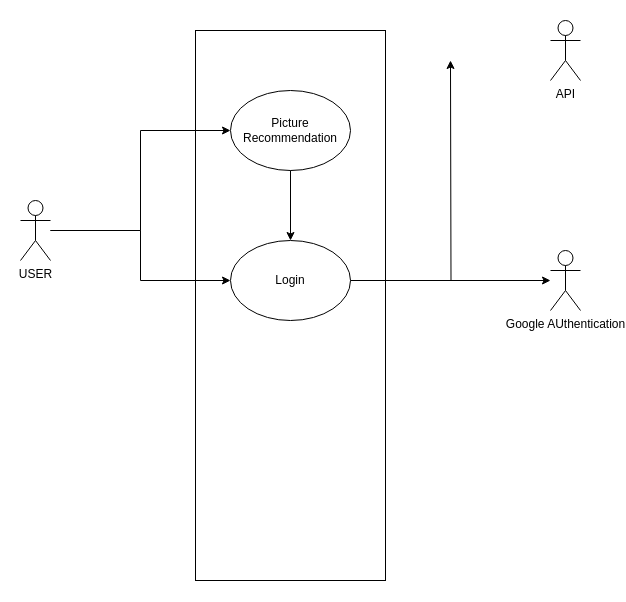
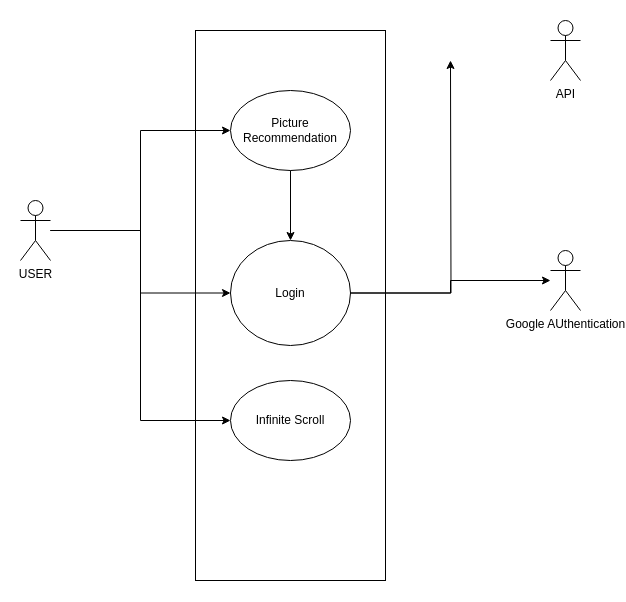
  <mxCell id="0" />
  <mxCell id="1" parent="0" />
  <mxCell id="2" value="" style="rounded=0;whiteSpace=wrap;html=1;" vertex="1" parent="1"><mxGeometry x="195" y="30" width="190" height="550" as="geometry" /></mxCell>
  <mxCell id="3" style="edgeStyle=orthogonalEdgeStyle;rounded=0;orthogonalLoop=1;jettySize=auto;html=1;entryX=0;entryY=0.5;entryDx=0;entryDy=0;" edge="1" parent="1" source="6" target="7"><mxGeometry relative="1" as="geometry"><Array as="points"><mxPoint x="140" y="230" /><mxPoint x="140" y="130" /></Array></mxGeometry></mxCell>
  <mxCell id="4" style="edgeStyle=orthogonalEdgeStyle;rounded=0;orthogonalLoop=1;jettySize=auto;html=1;entryX=0;entryY=0.5;entryDx=0;entryDy=0;" edge="1" parent="1" source="6" target="12"><mxGeometry relative="1" as="geometry" /></mxCell>
+ <mxCell id="5" style="edgeStyle=orthogonalEdgeStyle;rounded=0;orthogonalLoop=1;jettySize=auto;html=1;entryX=0;entryY=0.5;entryDx=0;entryDy=0;" edge="1" parent="1" source="6" target="14"><mxGeometry relative="1" as="geometry" /></mxCell>
  <mxCell id="6" value="USER" style="shape=umlActor;verticalLabelPosition=bottom;verticalAlign=top;html=1;outlineConnect=0;" vertex="1" parent="1"><mxGeometry x="20" y="200" width="30" height="60" as="geometry" /></mxCell>
  <mxCell id="7" value="Picture Recommendation" style="ellipse;whiteSpace=wrap;html=1;" vertex="1" parent="1"><mxGeometry x="230" y="90" width="120" height="80" as="geometry" /></mxCell>
  <mxCell id="8" value="API" style="shape=umlActor;verticalLabelPosition=bottom;verticalAlign=top;html=1;outlineConnect=0;" vertex="1" parent="1"><mxGeometry x="550" y="20" width="30" height="60" as="geometry" /></mxCell>
  <mxCell id="9" style="edgeStyle=orthogonalEdgeStyle;rounded=0;orthogonalLoop=1;jettySize=auto;html=1;" edge="1" parent="1" source="7" target="12"><mxGeometry relative="1" as="geometry" /></mxCell>
  <mxCell id="10" style="edgeStyle=orthogonalEdgeStyle;rounded=0;orthogonalLoop=1;jettySize=auto;html=1;" edge="1" parent="1" source="12" target="13"><mxGeometry relative="1" as="geometry" /></mxCell>
  <mxCell id="11" style="edgeStyle=orthogonalEdgeStyle;rounded=0;orthogonalLoop=1;jettySize=auto;html=1;" edge="1" parent="1" source="12"><mxGeometry relative="1" as="geometry"><mxPoint x="450" y="60" as="targetPoint" /></mxGeometry></mxCell>
- <mxCell id="12" value="Login" style="ellipse;whiteSpace=wrap;html=1;" vertex="1" parent="1"><mxGeometry x="230" y="240" width="120" height="80" as="geometry" /></mxCell>
+ <mxCell id="12" value="Login" style="ellipse;whiteSpace=wrap;html=1;" vertex="1" parent="1"><mxGeometry x="230" y="240" width="120" height="105" as="geometry" /></mxCell>
  <mxCell id="13" value="Google AUthentication&lt;div&gt;&lt;br&gt;&lt;/div&gt;" style="shape=umlActor;verticalLabelPosition=bottom;verticalAlign=top;html=1;outlineConnect=0;" vertex="1" parent="1"><mxGeometry x="550" y="250" width="30" height="60" as="geometry" /></mxCell>
+ <mxCell id="14" value="Infinite Scroll" style="ellipse;whiteSpace=wrap;html=1;" vertex="1" parent="1"><mxGeometry x="230" y="380" width="120" height="80" as="geometry" /></mxCell>
